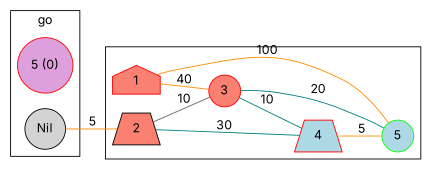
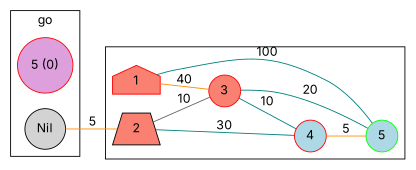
  graph {
    fontname=Inter
    rankdir=LR
    node [color=red fillcolor=salmon fontname=Inter shape=circle style=filled]
    edge [color=teal fontname=Inter weight=90]
    n1 [label=1 shape=house]
    n2 [label=2 shape=trapezium color=""]
    n3 [label=3]
    n4 [color=green fillcolor=lightblue label=5]
-   n5 [fillcolor=lightblue label=4 shape=trapezium]
+   n5 [fillcolor=lightblue label=4]
    n6 [fillcolor=plum label="5 (0)"]
    n7 [fillcolor=lightgrey label=Nil color=""]
    subgraph cluster_1 {
      n1
      n2
      n3
      n4
      n5
    }
    subgraph cluster_2 {
      label=go
      n7
      subgraph cluster_3 {
        label=visited
      }
      subgraph sub_4 {
        label="current location"
        n6
      }
    }
    subgraph cluster_5 {
      label=result
    }
    n1 -- n3 [color=darkorange label=40 weight=60]
-   n1 -- n4 [color=darkorange label=100 weight=1]
+   n1 -- n4 [label=100 weight=1]
    n2 -- n3 [color=gray40 label=10]
    n2 -- n5 [label=30 weight=70]
    n3 -- n4 [label=20 weight=80]
    n3 -- n5 [label=10]
    n5 -- n4 [color=darkorange label=5 weight=95]
    n7 -- n2 [color=darkorange label=5 weight=95]
  }
